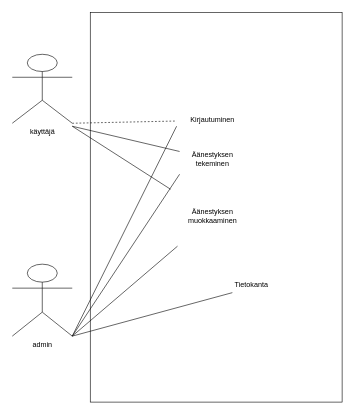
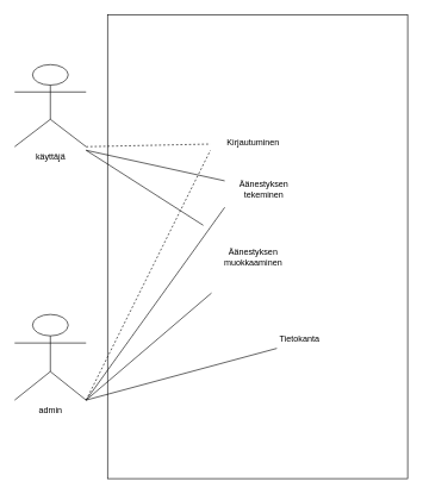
  <mxCell id="0" />
  <mxCell id="1" parent="0" />
  <mxCell id="2" value="admin" style="shape=umlActor;verticalLabelPosition=bottom;labelBackgroundColor=#ffffff;verticalAlign=top;html=1;outlineConnect=0;shadow=0;" vertex="1" parent="1"><mxGeometry x="20" y="440" width="100" height="120" as="geometry" /></mxCell>
  <mxCell id="3" value="käyttäjä" style="shape=umlActor;verticalLabelPosition=bottom;labelBackgroundColor=#ffffff;verticalAlign=top;html=1;outlineConnect=0;shadow=0;" vertex="1" parent="1"><mxGeometry x="20" y="90" width="100" height="115" as="geometry" /></mxCell>
  <mxCell id="4" value="" style="rounded=0;whiteSpace=wrap;html=1;shadow=0;" vertex="1" parent="1"><mxGeometry x="150" y="20" width="420" height="650" as="geometry" /></mxCell>
  <mxCell id="5" value="Kirjautuminen" style="text;html=1;strokeColor=none;fillColor=none;align=center;verticalAlign=middle;whiteSpace=wrap;rounded=0;shadow=0;" vertex="1" parent="1"><mxGeometry x="294" y="180" width="120" height="40" as="geometry" /></mxCell>
- <mxCell id="6" value="Äänestyksen tekeminen" style="text;html=1;strokeColor=none;fillColor=none;align=center;verticalAlign=middle;whiteSpace=wrap;rounded=0;shadow=0;" vertex="1" parent="1"><mxGeometry x="299" y="240" width="110" height="50" as="geometry" /></mxCell>
+ <mxCell id="6" value="Äänestyksen tekeminen" style="text;html=1;strokeColor=none;fillColor=none;align=center;verticalAlign=middle;whiteSpace=wrap;rounded=0;shadow=0;" vertex="1" parent="1"><mxGeometry x="314" y="240" width="110" height="50" as="geometry" /></mxCell>
  <mxCell id="7" value="Äänestyksen muokkaaminen" style="text;html=1;strokeColor=none;fillColor=none;align=center;verticalAlign=middle;whiteSpace=wrap;rounded=0;shadow=0;" vertex="1" parent="1"><mxGeometry x="284" y="310" width="140" height="100" as="geometry" /></mxCell>
  <mxCell id="8" value="" style="endArrow=none;html=1;exitX=1;exitY=1;exitDx=0;exitDy=0;exitPerimeter=0;dashed=1;" edge="1" parent="1" source="3" target="5"><mxGeometry width="50" height="50" relative="1" as="geometry"><mxPoint x="110" y="260" as="sourcePoint" /><mxPoint x="160" y="210" as="targetPoint" /></mxGeometry></mxCell>
  <mxCell id="9" value="" style="endArrow=none;html=1;" edge="1" parent="1" target="6"><mxGeometry width="50" height="50" relative="1" as="geometry"><mxPoint x="120" y="210" as="sourcePoint" /><mxPoint x="190" y="200" as="targetPoint" /></mxGeometry></mxCell>
  <mxCell id="10" value="" style="endArrow=none;html=1;" edge="1" parent="1" target="7"><mxGeometry width="50" height="50" relative="1" as="geometry"><mxPoint x="120" y="210" as="sourcePoint" /><mxPoint x="220" y="310" as="targetPoint" /></mxGeometry></mxCell>
  <mxCell id="11" value="" style="endArrow=none;html=1;exitX=1;exitY=1;exitDx=0;exitDy=0;exitPerimeter=0;" edge="1" parent="1" source="2" target="7"><mxGeometry width="50" height="50" relative="1" as="geometry"><mxPoint x="100" y="540" as="sourcePoint" /><mxPoint x="150" y="490" as="targetPoint" /></mxGeometry></mxCell>
  <mxCell id="12" value="" style="endArrow=none;html=1;entryX=0;entryY=1;entryDx=0;entryDy=0;exitX=1;exitY=1;exitDx=0;exitDy=0;exitPerimeter=0;" edge="1" parent="1" source="2" target="6"><mxGeometry width="50" height="50" relative="1" as="geometry"><mxPoint x="120" y="580" as="sourcePoint" /><mxPoint x="170" y="530" as="targetPoint" /></mxGeometry></mxCell>
- <mxCell id="13" value="" style="endArrow=none;html=1;exitX=1;exitY=1;exitDx=0;exitDy=0;exitPerimeter=0;entryX=0;entryY=0.75;entryDx=0;entryDy=0;" edge="1" parent="1" source="2" target="5"><mxGeometry width="50" height="50" relative="1" as="geometry"><mxPoint x="110" y="600" as="sourcePoint" /><mxPoint x="160" y="550" as="targetPoint" /></mxGeometry></mxCell>
+ <mxCell id="13" value="" style="endArrow=none;html=1;exitX=1;exitY=1;exitDx=0;exitDy=0;exitPerimeter=0;entryX=0;entryY=0.75;entryDx=0;entryDy=0;dashed=1;" edge="1" parent="1" source="2" target="5"><mxGeometry width="50" height="50" relative="1" as="geometry"><mxPoint x="110" y="600" as="sourcePoint" /><mxPoint x="160" y="550" as="targetPoint" /></mxGeometry></mxCell>
  <mxCell id="14" value="Tietokanta" style="text;html=1;strokeColor=none;fillColor=none;align=center;verticalAlign=middle;whiteSpace=wrap;rounded=0;shadow=0;" vertex="1" parent="1"><mxGeometry x="387" y="450" width="64" height="50" as="geometry" /></mxCell>
  <mxCell id="15" value="" style="endArrow=none;html=1;exitX=1;exitY=1;exitDx=0;exitDy=0;exitPerimeter=0;entryX=0;entryY=0.75;entryDx=0;entryDy=0;" edge="1" parent="1" source="2" target="14"><mxGeometry width="50" height="50" relative="1" as="geometry"><mxPoint x="150" y="610" as="sourcePoint" /><mxPoint x="200" y="560" as="targetPoint" /></mxGeometry></mxCell>
